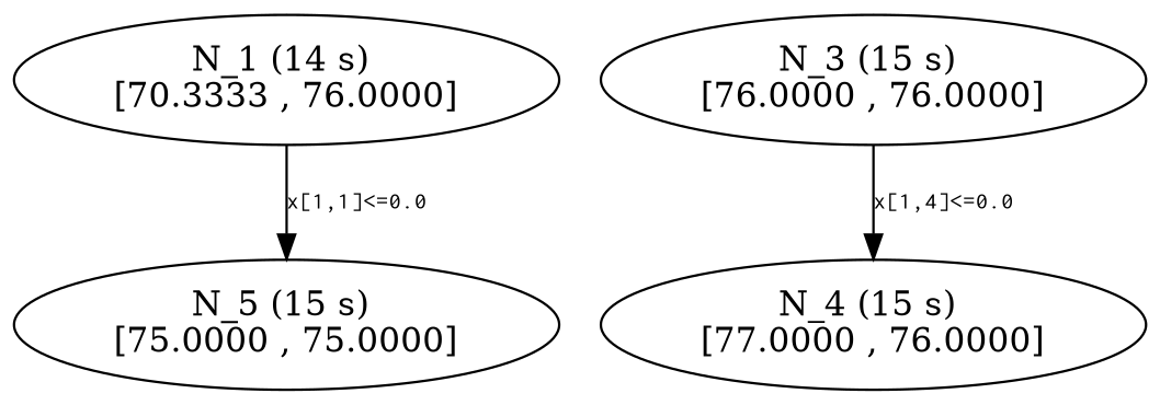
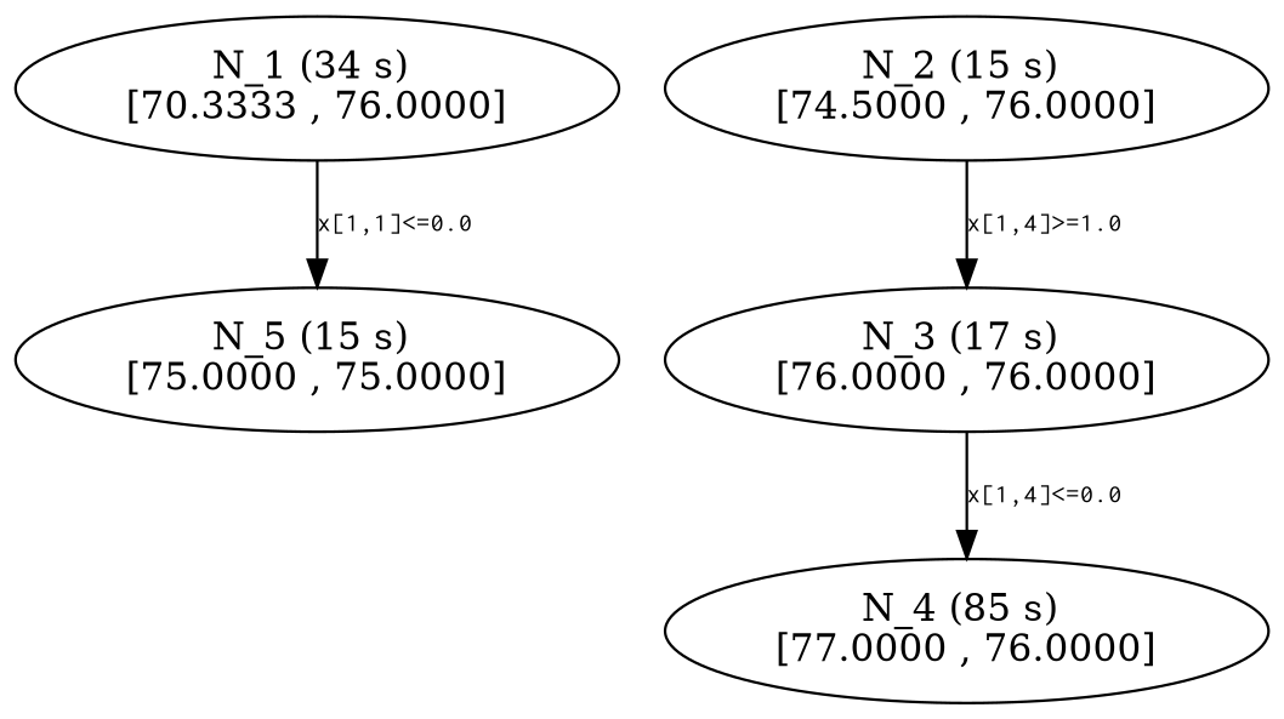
  digraph {
    edge [fontname=Courier fontsize=10]
-   n1 [label="N_1 (14 s) \n[70.3333 , 76.0000]"]
+   n1 [label="N_1 (34 s) \n[70.3333 , 76.0000]"]
    n2 [label="N_5 (15 s) \n[75.0000 , 75.0000]"]
-   n4 [label="N_3 (15 s) \n[76.0000 , 76.0000]"]
-   n5 [label="N_4 (15 s) \n[77.0000 , 76.0000]"]
+   n3 [label="N_2 (15 s) \n[74.5000 , 76.0000]"]
+   n4 [label="N_3 (17 s) \n[76.0000 , 76.0000]"]
+   n5 [label="N_4 (85 s) \n[77.0000 , 76.0000]"]
    n1 -> n2 [label="x[1,1]<=0.0"]
+   n3 -> n4 [label="x[1,4]>=1.0"]
    n4 -> n5 [label="x[1,4]<=0.0"]
  }
